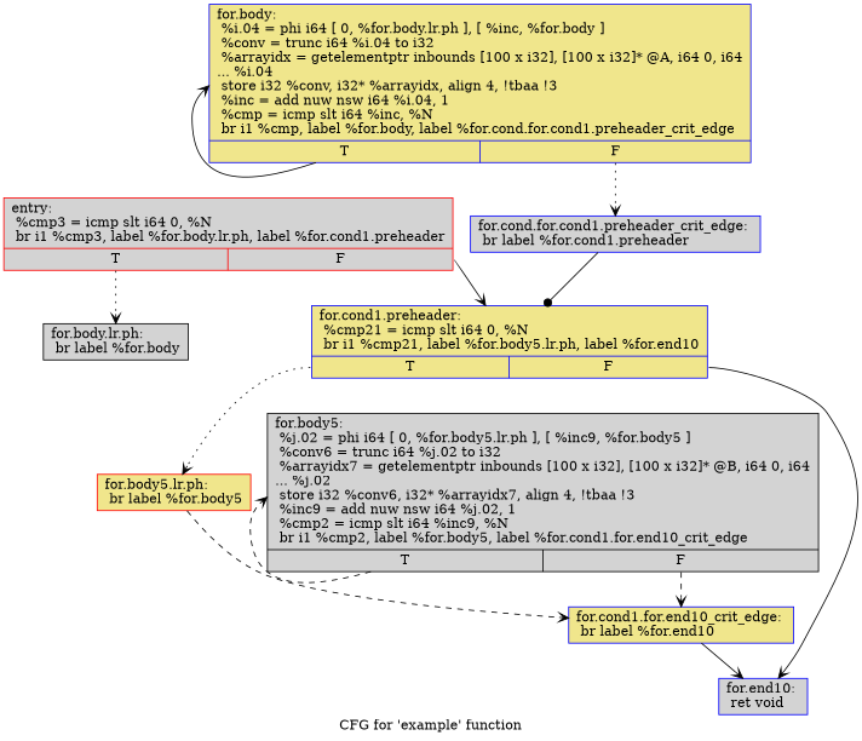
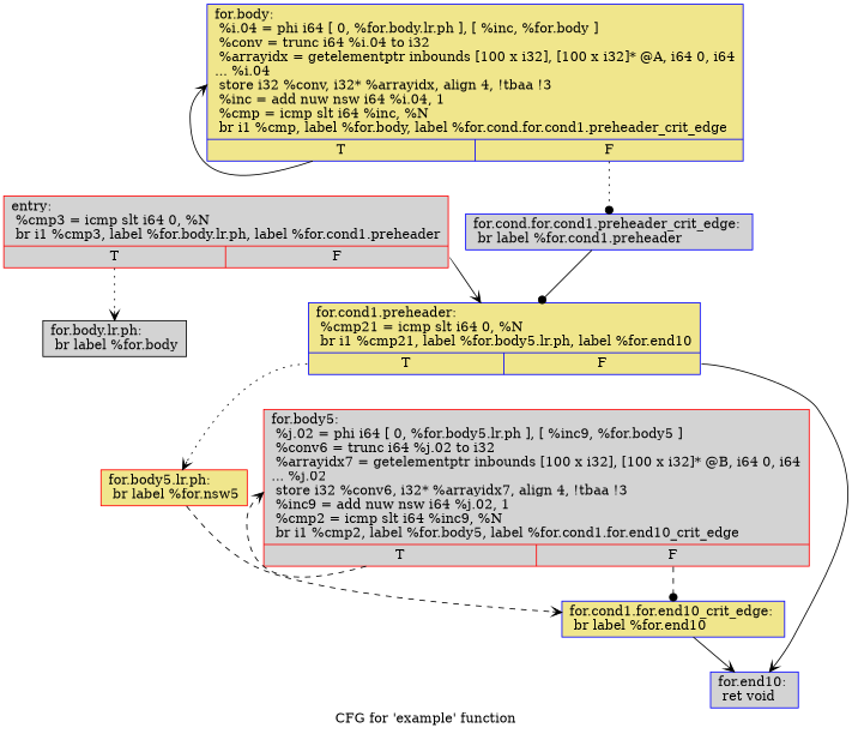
  digraph {
    label="CFG for 'example' function"
    node [color=blue fillcolor=lightgrey shape=record style=filled]
    edge [arrowhead=vee style=solid tailport=s0]
    n1 [color=red label="{entry:\l  %cmp3 = icmp slt i64 0, %N\l  br i1 %cmp3, label %for.body.lr.ph, label %for.cond1.preheader\l|{<s0>T|<s1>F}}"]
    n2 [color=black label="{for.body.lr.ph:                                   \l  br label %for.body\l}"]
    n3 [fillcolor=khaki label="{for.cond1.preheader:                              \l  %cmp21 = icmp slt i64 0, %N\l  br i1 %cmp21, label %for.body5.lr.ph, label %for.end10\l|{<s0>T|<s1>F}}"]
-   n4 [color=red fillcolor=khaki label="{for.body5.lr.ph:                                  \l  br label %for.body5\l}"]
+   n4 [color=red fillcolor=khaki label="{for.body5.lr.ph:                                  \l  br label %for.nsw5\l}"]
    n5 [label="{for.end10:                                        \l  ret void\l}"]
    n6 [fillcolor=khaki label="{for.body:                                         \l  %i.04 = phi i64 [ 0, %for.body.lr.ph ], [ %inc, %for.body ]\l  %conv = trunc i64 %i.04 to i32\l  %arrayidx = getelementptr inbounds [100 x i32], [100 x i32]* @A, i64 0, i64\l... %i.04\l  store i32 %conv, i32* %arrayidx, align 4, !tbaa !3\l  %inc = add nuw nsw i64 %i.04, 1\l  %cmp = icmp slt i64 %inc, %N\l  br i1 %cmp, label %for.body, label %for.cond.for.cond1.preheader_crit_edge\l|{<s0>T|<s1>F}}"]
    n7 [label="{for.cond.for.cond1.preheader_crit_edge:           \l  br label %for.cond1.preheader\l}"]
    n8 [fillcolor=khaki label="{for.cond1.for.end10_crit_edge:                    \l  br label %for.end10\l}"]
-   n9 [color=black label="{for.body5:                                        \l  %j.02 = phi i64 [ 0, %for.body5.lr.ph ], [ %inc9, %for.body5 ]\l  %conv6 = trunc i64 %j.02 to i32\l  %arrayidx7 = getelementptr inbounds [100 x i32], [100 x i32]* @B, i64 0, i64\l... %j.02\l  store i32 %conv6, i32* %arrayidx7, align 4, !tbaa !3\l  %inc9 = add nuw nsw i64 %j.02, 1\l  %cmp2 = icmp slt i64 %inc9, %N\l  br i1 %cmp2, label %for.body5, label %for.cond1.for.end10_crit_edge\l|{<s0>T|<s1>F}}"]
+   n9 [color=red label="{for.body5:                                        \l  %j.02 = phi i64 [ 0, %for.body5.lr.ph ], [ %inc9, %for.body5 ]\l  %conv6 = trunc i64 %j.02 to i32\l  %arrayidx7 = getelementptr inbounds [100 x i32], [100 x i32]* @B, i64 0, i64\l... %j.02\l  store i32 %conv6, i32* %arrayidx7, align 4, !tbaa !3\l  %inc9 = add nuw nsw i64 %j.02, 1\l  %cmp2 = icmp slt i64 %inc9, %N\l  br i1 %cmp2, label %for.body5, label %for.cond1.for.end10_crit_edge\l|{<s0>T|<s1>F}}"]
    n1 -> n2 [style=dotted]
    n1 -> n3 [tailport=s1]
    n3 -> n4 [style=dotted]
    n3 -> n5 [tailport=s1]
    n4 -> n8 [style=dashed tailport=""]
    n6 -> n6
-   n6 -> n7 [style=dotted tailport=s1]
+   n6 -> n7 [arrowhead=dot style=dotted tailport=s1]
    n7 -> n3 [arrowhead=dot tailport=""]
    n8 -> n5 [tailport=""]
-   n9 -> n8 [style=dashed tailport=s1]
+   n9 -> n8 [arrowhead=dot style=dashed tailport=s1]
    n9 -> n9 [style=dashed]
  }
